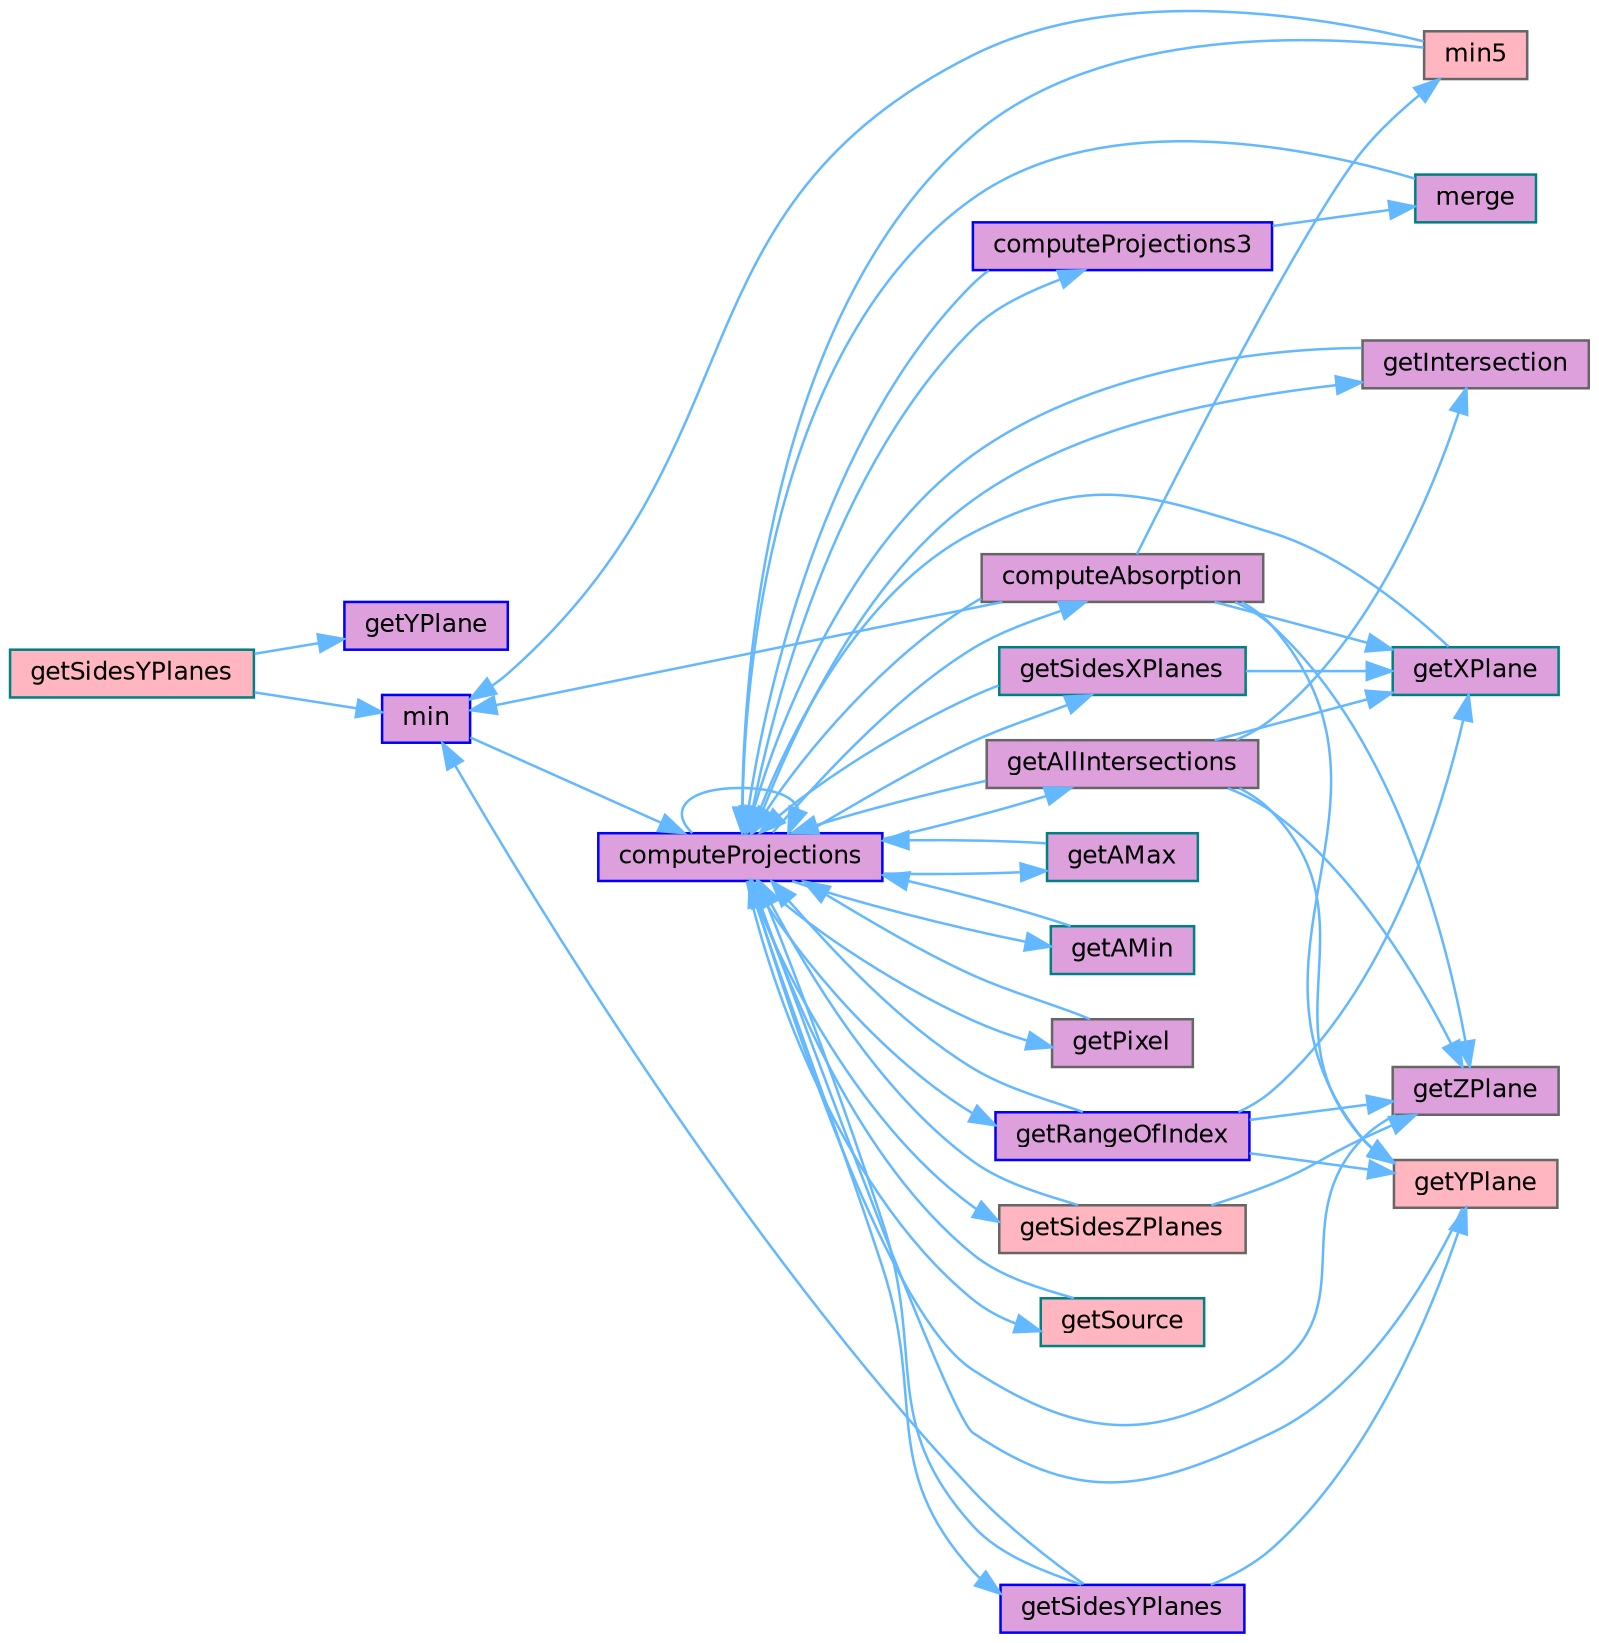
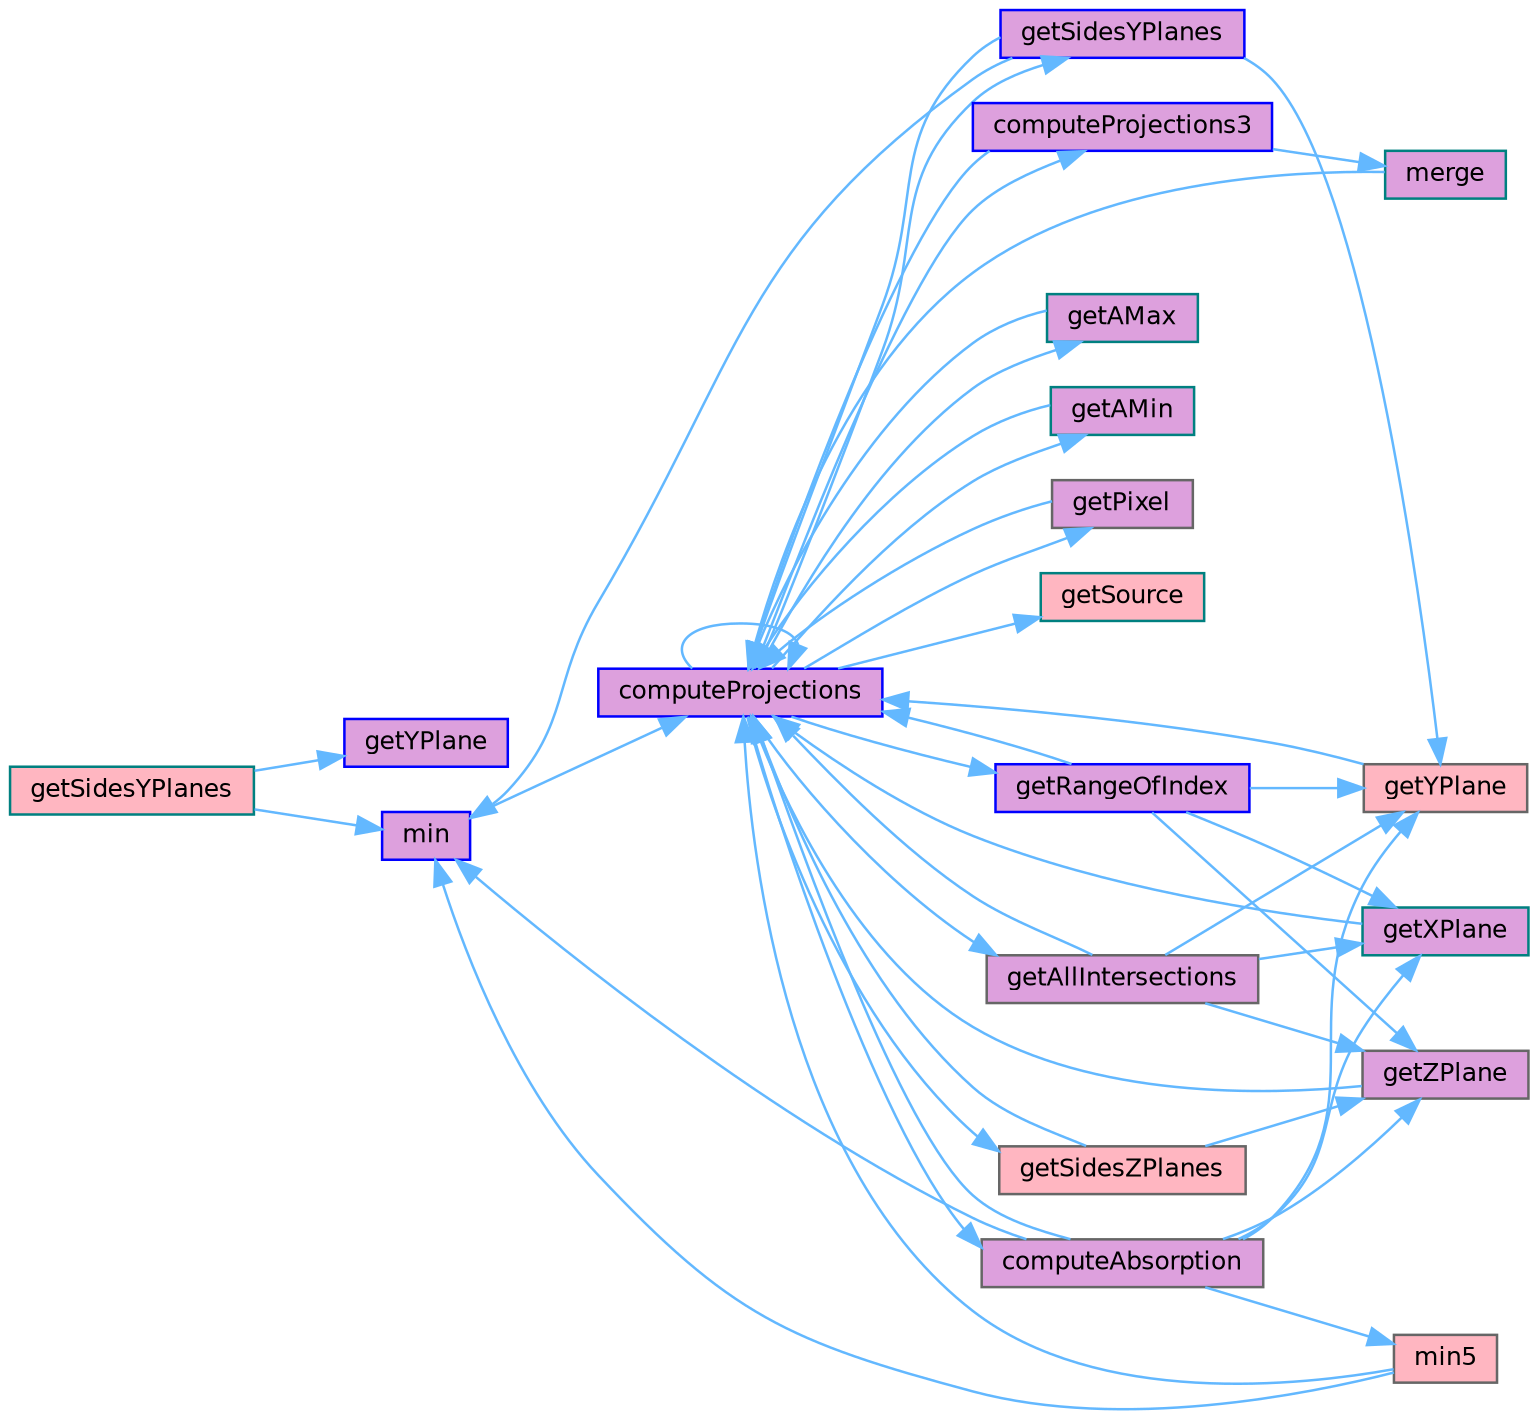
  digraph {
    rankdir=LR
    node [color=gray40 fillcolor=plum fontname=Helvetica fontsize=10 shape=box style=filled]
    edge [color=steelblue1 fontname=Helvetica fontsize=10 labelfontname=Helvetica labelfontsize=10 style=solid]
    n1 [color=teal fillcolor=lightpink fontcolor=black height=0.2 label=getSidesYPlanes width=0.4]
    n2 [color=blue height=0.2 label=getYPlane width=0.4]
    n3 [color=blue height=0.2 label=min width=0.4]
    n4 [color=blue height=0.2 label=computeProjections width=0.4]
    n5 [height=0.2 label=computeAbsorption width=0.4]
    n6 [height=0.2 label=getAllIntersections width=0.4]
-   n7 [height=0.2 label=getIntersection width=0.4]
    n8 [color=teal height=0.2 label=getAMax width=0.4]
    n9 [color=teal height=0.2 label=getAMin width=0.4]
    n10 [height=0.2 label=getPixel width=0.4]
    n11 [color=blue height=0.2 label=getRangeOfIndex width=0.4]
-   n12 [color=teal height=0.2 label=getSidesXPlanes width=0.4]
    n13 [color=blue height=0.2 label=getSidesYPlanes width=0.4]
    n14 [fillcolor=lightpink height=0.2 label=getSidesZPlanes width=0.4]
    n15 [color=teal fillcolor=lightpink height=0.2 label=getSource width=0.4]
    n16 [color=blue height=0.2 label=computeProjections3 width=0.4]
    n17 [color=teal height=0.2 label=getXPlane width=0.4]
    n18 [fillcolor=lightpink height=0.2 label=getYPlane width=0.4]
    n19 [height=0.2 label=getZPlane width=0.4]
    n20 [fillcolor=lightpink height=0.2 label=min5 width=0.4]
    n21 [color=teal height=0.2 label=merge width=0.4]
    n1 -> n2
    n1 -> n3
    n3 -> n4
    n4 -> n4
    n4 -> n5
    n4 -> n6
-   n4 -> n7
    n4 -> n8
    n4 -> n9
    n4 -> n10
    n4 -> n11
-   n4 -> n12
    n4 -> n13
    n4 -> n14
    n4 -> n15
    n4 -> n16
    n5 -> n3
    n5 -> n4
    n5 -> n17
    n5 -> n18
    n5 -> n19
    n5 -> n20
    n6 -> n4
-   n6 -> n7
    n6 -> n17
    n6 -> n18
    n6 -> n19
-   n7 -> n4
    n8 -> n4
    n9 -> n4
    n10 -> n4
    n11 -> n4
    n11 -> n17
    n11 -> n18
    n11 -> n19
-   n12 -> n4
-   n12 -> n17
    n13 -> n3
    n13 -> n4
    n13 -> n18
    n14 -> n4
    n14 -> n19
-   n15 -> n4
    n16 -> n4
    n16 -> n21
    n17 -> n4
    n18 -> n4
    n19 -> n4
    n20 -> n3
    n20 -> n4
    n21 -> n4
  }
